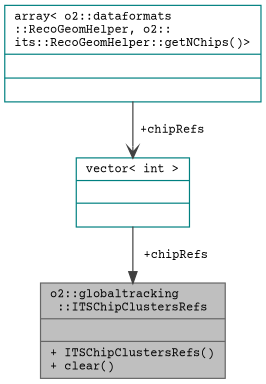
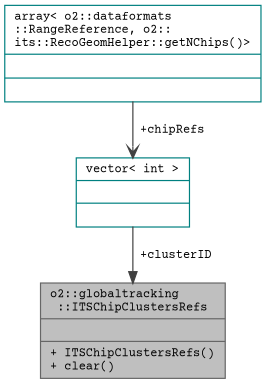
  digraph {
    fontname="Courier Prime"
    node [color=teal fontname="Courier Prime" fontsize=10 shape=record]
    edge [color=grey25 fontname="Courier Prime" fontsize=10 labelfontname=Helvetica labelfontsize=10 style=solid]
    n1 [color=gray40 fillcolor=grey75 fontcolor=black height=0.2 label="{o2::globaltracking\l::ITSChipClustersRefs\n||+ ITSChipClustersRefs()\l+ clear()\l}" style=filled width=0.4]
-   n2 [height=0.2 label="{array\< o2::dataformats\l::RecoGeomHelper, o2::\lits::RecoGeomHelper::getNChips()\>\n||}" width=0.4]
+   n2 [height=0.2 label="{array\< o2::dataformats\l::RangeReference, o2::\lits::RecoGeomHelper::getNChips()\>\n||}" width=0.4]
    n3 [height=0.2 label="{vector\< int \>\n||}" width=0.4]
    n2 -> n3 [arrowhead=vee label=" +chipRefs"]
-   n3 -> n1 [arrowhead=normal label=" +chipRefs"]
+   n3 -> n1 [arrowhead=normal label=" +clusterID"]
  }
